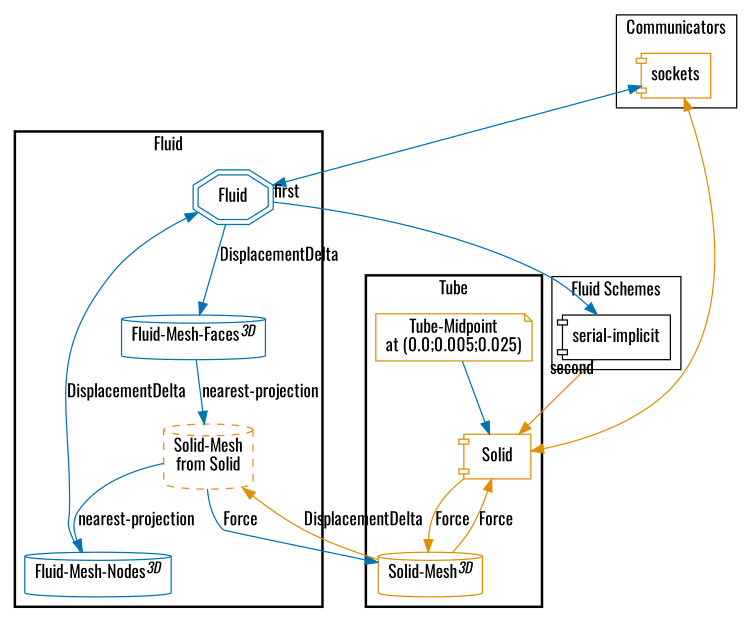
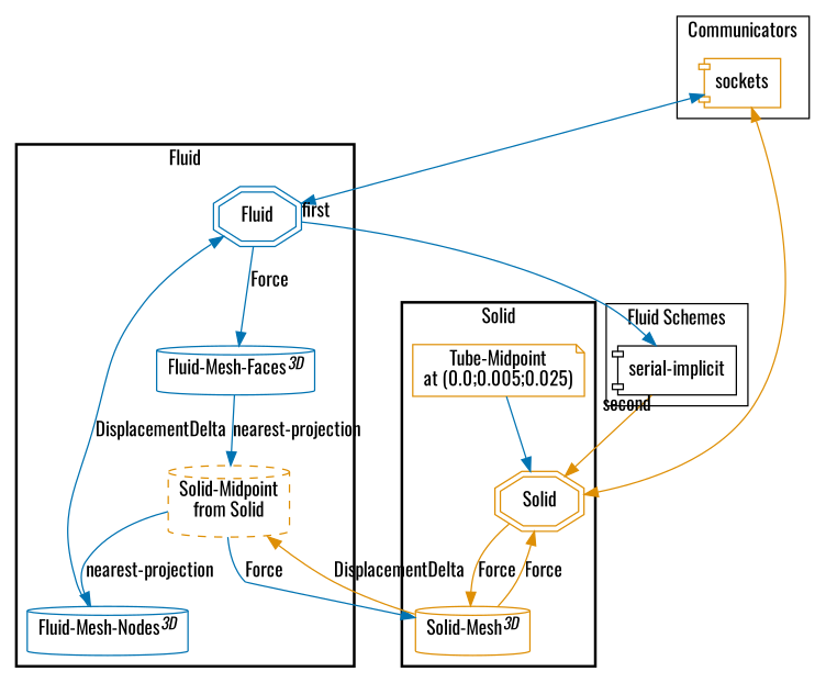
  digraph {
    compound=True
    fontname=Oswald
    rankdir=TB
    splines=true
    node [color="#DE8F05" fontname=Oswald shape=cylinder]
    edge [color="#0173B2" fontname=Oswald]
    n1 [label=sockets shape=component]
    n2 [label="serial-implicit" shape=component color=""]
    Fluid [color="#0173B2" shape=doubleoctagon]
    n4 [color="#0173B2" label=<Fluid-Mesh-Faces<SUP><I>3D</I></SUP>>]
    n5 [color="#0173B2" label=<Fluid-Mesh-Nodes<SUP><I>3D</I></SUP>>]
-   n6 [label="Solid-Mesh\nfrom Solid" style=dashed]
-   Solid [shape=component]
+   n6 [label="Solid-Midpoint\nfrom Solid" style=dashed]
+   Solid [shape=doubleoctagon]
    n8 [label=<Solid-Mesh<SUP><I>3D</I></SUP>>]
    n9 [label="Tube-Midpoint\nat (0.0;0.005;0.025)" shape=note]
    subgraph cluster_1 {
      label=Communicators
      n1
    }
    subgraph cluster_2 {
      label="Fluid Schemes"
      n2
    }
    subgraph cluster_3 {
      label=Fluid
      style=bold
      Fluid
      n4
      n5
      n6
    }
    subgraph cluster_4 {
-     label=Tube
+     label=Solid
      style=bold
      Solid
      n8
      n9
    }
    n1 -> Fluid [dir=both]
    n1 -> Solid [color="#DE8F05" dir=both]
    n2 -> Solid [color="#DE8F05" taillabel=second]
    Fluid -> n2 [taillabel=first]
-   Fluid -> n4 [label=DisplacementDelta]
+   Fluid -> n4 [label=Force]
    n4 -> n6 [label="nearest-projection"]
    n5 -> Fluid [label=DisplacementDelta]
    n6 -> n5 [label="nearest-projection"]
    n6 -> n8 [label=Force]
    Solid -> n8 [color="#DE8F05" label=Force]
    n8 -> n6 [color="#DE8F05" label=DisplacementDelta]
    n8 -> Solid [color="#DE8F05" label=Force]
    n9 -> Solid
  }
